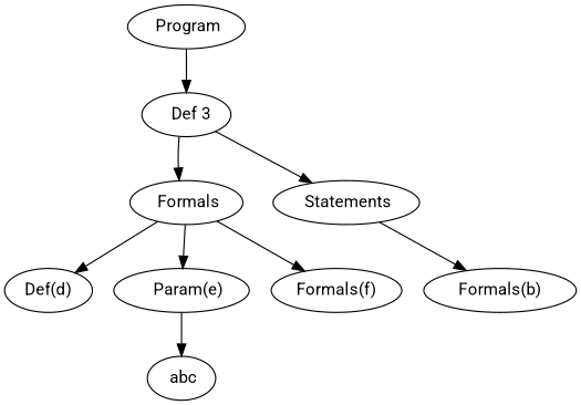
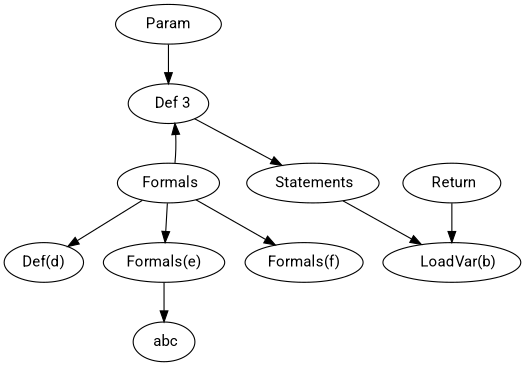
  digraph {
    fontname=Roboto
    node [fontname=Roboto]
    edge [fontname=Roboto]
-   n1 [label=" Program"]
+   n1 [label=Param]
    n2 [label="  Def 3"]
    n3 [label=" Formals"]
    n4 [label=" Statements"]
    n5 [label=" abc"]
    n6 [label="Def(d)"]
-   n7 [label="   Param(e)"]
+   n7 [label="Formals(e)"]
    n8 [label="Formals(f)"]
-   n9 [label="Formals(b)"]
+   n9 [label="   LoadVar(b)"]
+   n10 [label="  Return "]
    n1 -> n2
-   n2 -> n3
+   n3 -> n2
    n2 -> n4
    n3 -> n6
    n3 -> n7
    n3 -> n8
    n4 -> n9
    n7 -> n5
+   n10 -> n9
  }
